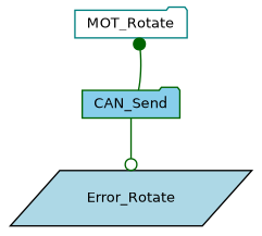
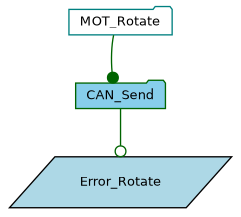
  digraph {
    rankdir=TB
    node [fontname=Helvetica fontsize=10 shape=folder style=filled]
    edge [color=darkgreen fontname=Helvetica fontsize=10 labelfontname=Helvetica labelfontsize=10 style=solid]
    n1 [color=teal fillcolor=white fontcolor=black height=0.2 label=MOT_Rotate width=0.4]
    n2 [color=darkgreen fillcolor=skyblue height=0.2 label=CAN_Send width=0.4]
    n3 [color=black fillcolor=lightblue height=0.2 label=Error_Rotate shape=parallelogram width=0.4]
-   n2 -> n1 [arrowhead=dot]
+   n1 -> n2 [arrowhead=dot]
    n2 -> n3 [arrowhead=odot]
  }
